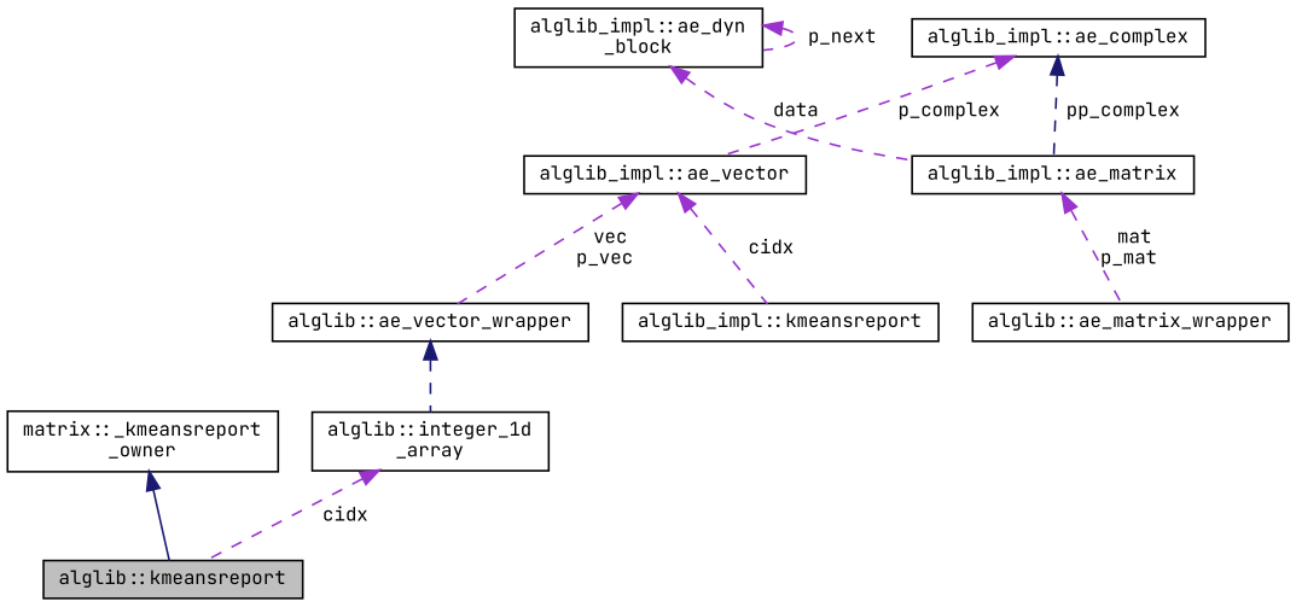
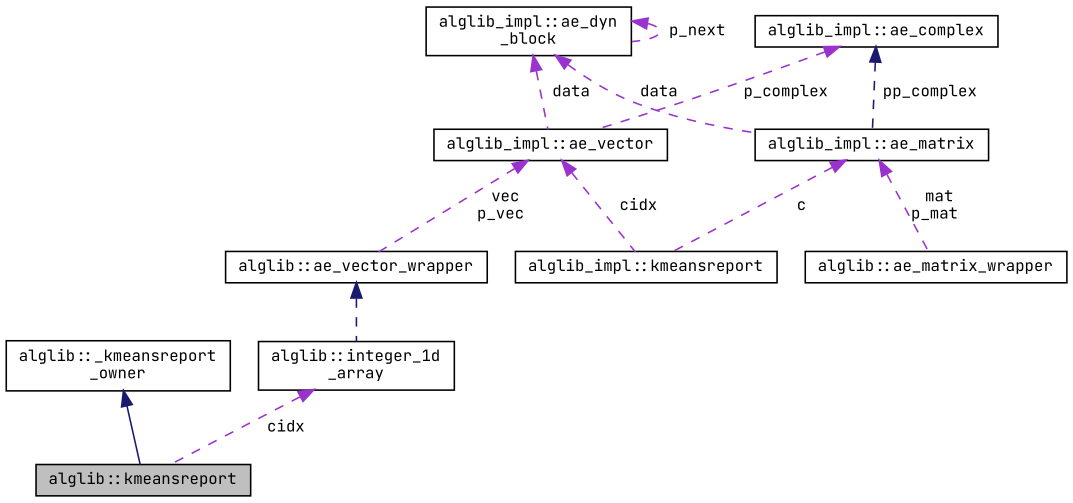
  digraph {
    fontname="JetBrains Mono"
    node [color=black fillcolor=white fontname="JetBrains Mono" fontsize=10 shape=record style=filled]
    edge [color=darkorchid3 dir=back fontname="JetBrains Mono" fontsize=10 labelfontname=Helvetica labelfontsize=10 style=dashed]
    n1 [fillcolor=grey75 fontcolor=black height=0.2 label="alglib::kmeansreport" width=0.4]
-   n2 [height=0.2 label="matrix::_kmeansreport\l_owner" width=0.4]
+   n2 [height=0.2 label="alglib::_kmeansreport\l_owner" width=0.4]
    n3 [height=0.2 label="alglib_impl::kmeansreport" width=0.4]
    n4 [height=0.2 label="alglib_impl::ae_vector" width=0.4]
    n5 [height=0.2 label="alglib::ae_vector_wrapper" width=0.4]
    n6 [height=0.2 label="alglib::integer_1d\l_array" width=0.4]
    n7 [height=0.2 label="alglib_impl::ae_dyn\l_block" width=0.4]
    n8 [height=0.2 label="alglib_impl::ae_matrix" width=0.4]
    n9 [height=0.2 label="alglib::ae_matrix_wrapper" width=0.4]
    n10 [height=0.2 label="alglib_impl::ae_complex" width=0.4]
    n2 -> n1 [color=midnightblue style=solid]
    n4 -> n3 [label=" cidx"]
    n4 -> n5 [label=" vec\np_vec"]
    n5 -> n6 [color=midnightblue]
    n6 -> n1 [label=" cidx"]
+   n7 -> n4 [label=" data"]
    n7 -> n7 [label=" p_next"]
    n7 -> n8 [label=" data"]
+   n8 -> n3 [label=" c"]
    n8 -> n9 [label=" mat\np_mat"]
    n10 -> n4 [label=" p_complex"]
    n10 -> n8 [color=midnightblue label=" pp_complex"]
  }
